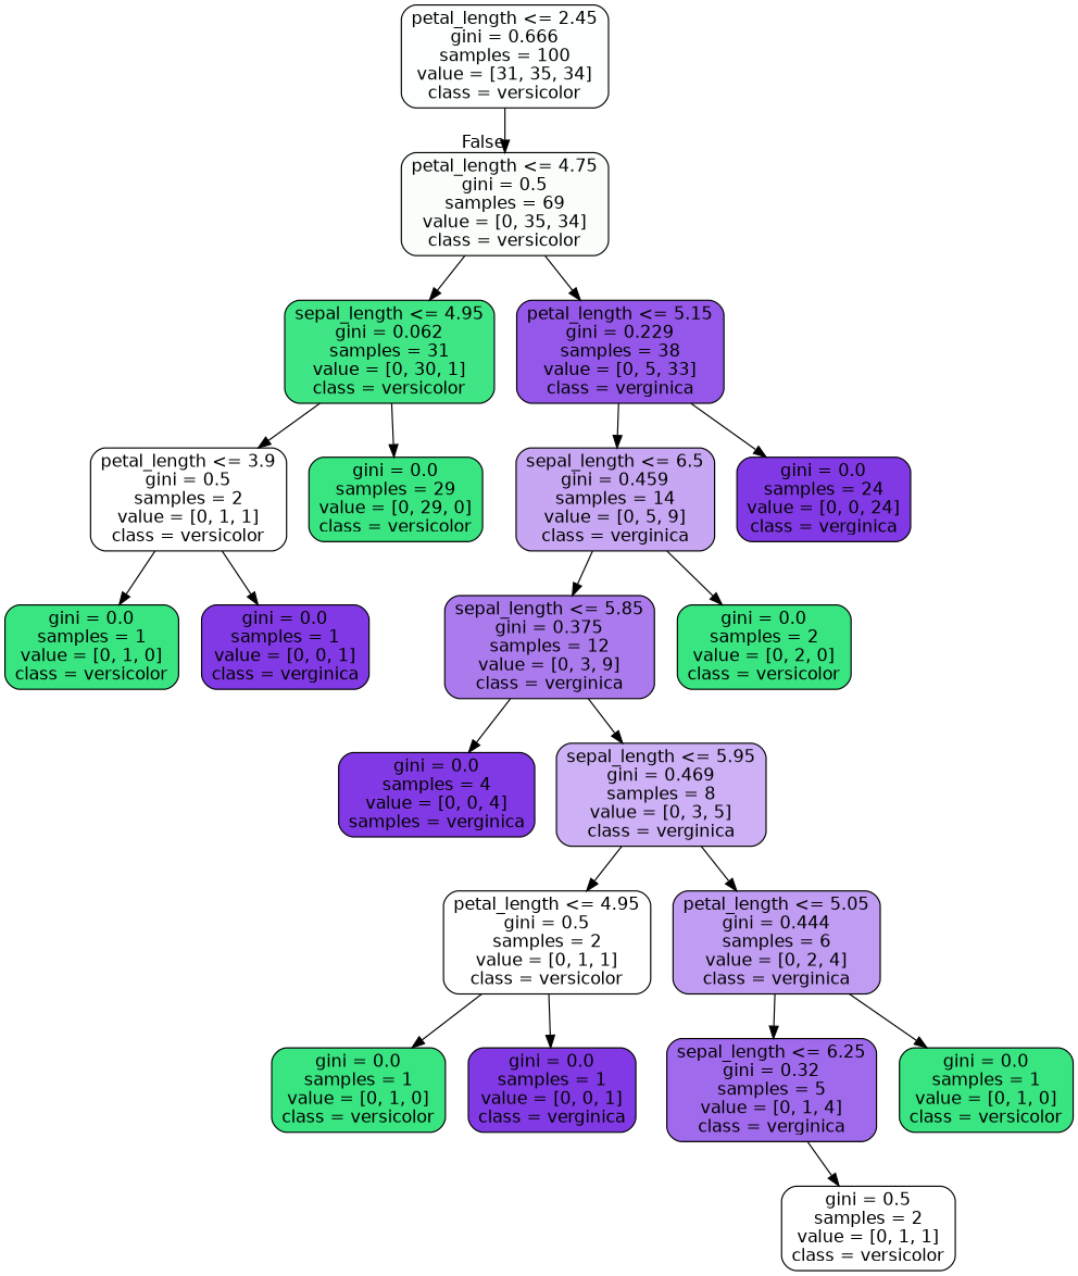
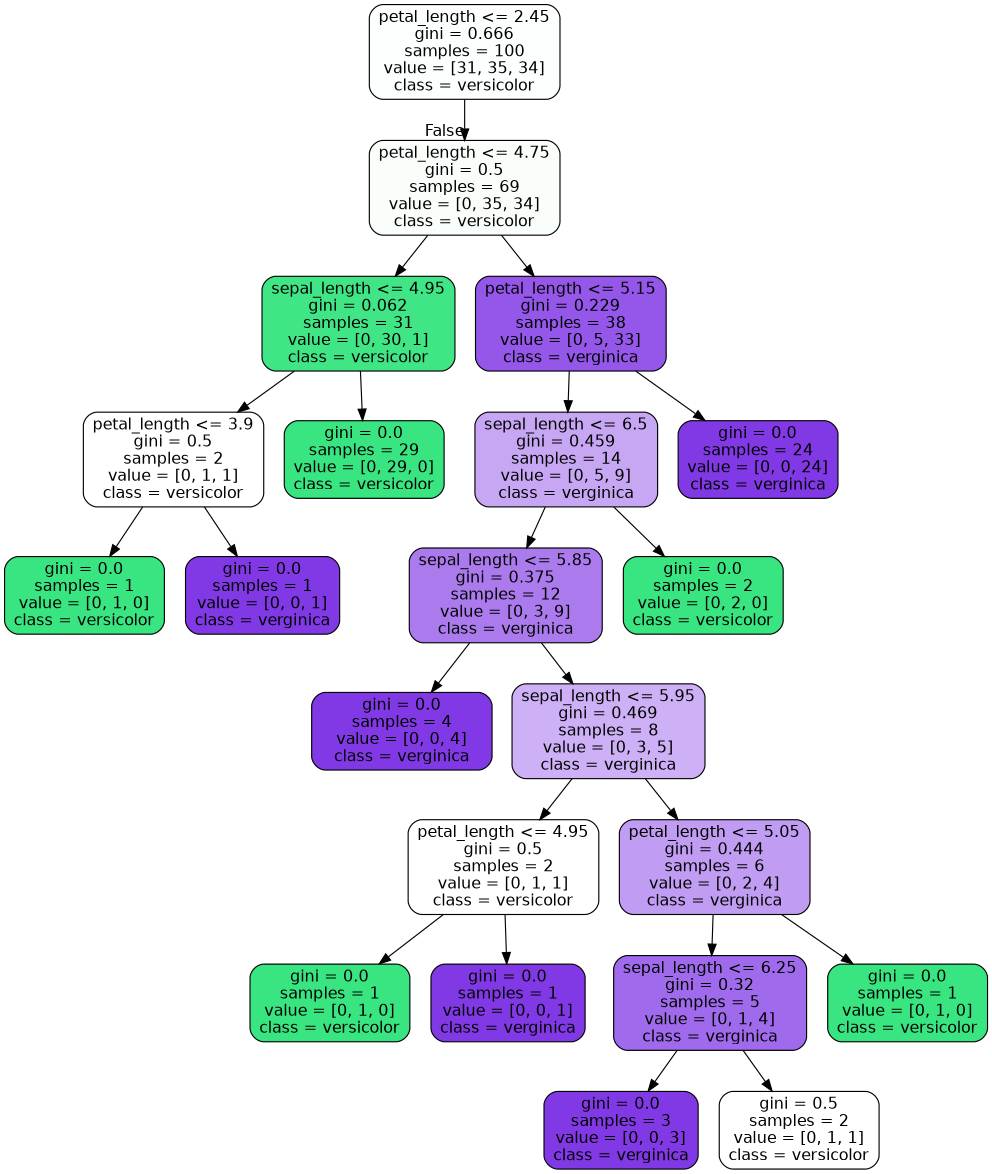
  digraph {
    node [color=black fillcolor="#39e581" fontname=helvetica shape=box style="filled, rounded"]
    edge [fontname=helvetica]
    n1 [fillcolor="#fcfffd" label="petal_length <= 2.45\ngini = 0.666\nsamples = 100\nvalue = [31, 35, 34]\nclass = versicolor"]
    n2 [fillcolor="#f9fefb" label="petal_length <= 4.75\ngini = 0.5\nsamples = 69\nvalue = [0, 35, 34]\nclass = versicolor"]
    n3 [fillcolor="#40e685" label="sepal_length <= 4.95\ngini = 0.062\nsamples = 31\nvalue = [0, 30, 1]\nclass = versicolor"]
    n4 [fillcolor="#9457e9" label="petal_length <= 5.15\ngini = 0.229\nsamples = 38\nvalue = [0, 5, 33]\nclass = verginica"]
    n5 [fillcolor="#ffffff" label="petal_length <= 3.9\ngini = 0.5\nsamples = 2\nvalue = [0, 1, 1]\nclass = versicolor"]
    n6 [label="gini = 0.0\nsamples = 29\nvalue = [0, 29, 0]\nclass = versicolor"]
    n7 [fillcolor="#c7a7f3" label="sepal_length <= 6.5\ngini = 0.459\nsamples = 14\nvalue = [0, 5, 9]\nclass = verginica"]
    n8 [fillcolor="#8139e5" label="gini = 0.0\nsamples = 24\nvalue = [0, 0, 24]\nclass = verginica"]
    n9 [label="gini = 0.0\nsamples = 1\nvalue = [0, 1, 0]\nclass = versicolor"]
    n10 [fillcolor="#8139e5" label="gini = 0.0\nsamples = 1\nvalue = [0, 0, 1]\nclass = verginica"]
    n11 [fillcolor="#ab7bee" label="sepal_length <= 5.85\ngini = 0.375\nsamples = 12\nvalue = [0, 3, 9]\nclass = verginica"]
    n12 [label="gini = 0.0\nsamples = 2\nvalue = [0, 2, 0]\nclass = versicolor"]
-   n13 [fillcolor="#8139e5" label="gini = 0.0\nsamples = 4\nvalue = [0, 0, 4]\nsamples = verginica"]
+   n13 [fillcolor="#8139e5" label="gini = 0.0\nsamples = 4\nvalue = [0, 0, 4]\nclass = verginica"]
    n14 [fillcolor="#cdb0f5" label="sepal_length <= 5.95\ngini = 0.469\nsamples = 8\nvalue = [0, 3, 5]\nclass = verginica"]
    n15 [fillcolor="#ffffff" label="petal_length <= 4.95\ngini = 0.5\nsamples = 2\nvalue = [0, 1, 1]\nclass = versicolor"]
    n16 [fillcolor="#c09cf2" label="petal_length <= 5.05\ngini = 0.444\nsamples = 6\nvalue = [0, 2, 4]\nclass = verginica"]
    n17 [label="gini = 0.0\nsamples = 1\nvalue = [0, 1, 0]\nclass = versicolor"]
    n18 [fillcolor="#8139e5" label="gini = 0.0\nsamples = 1\nvalue = [0, 0, 1]\nclass = verginica"]
    n19 [fillcolor="#a06aec" label="sepal_length <= 6.25\ngini = 0.32\nsamples = 5\nvalue = [0, 1, 4]\nclass = verginica"]
    n20 [label="gini = 0.0\nsamples = 1\nvalue = [0, 1, 0]\nclass = versicolor"]
+   n21 [fillcolor="#8139e5" label="gini = 0.0\nsamples = 3\nvalue = [0, 0, 3]\nclass = verginica"]
    n22 [fillcolor="#ffffff" label="gini = 0.5\nsamples = 2\nvalue = [0, 1, 1]\nclass = versicolor"]
    n1 -> n2 [headlabel=False labelangle=-45 labeldistance=2.5]
    n2 -> n3
    n2 -> n4
    n3 -> n5
    n3 -> n6
    n4 -> n7
    n4 -> n8
    n5 -> n9
    n5 -> n10
    n7 -> n11
    n7 -> n12
    n11 -> n13
    n11 -> n14
    n14 -> n15
    n14 -> n16
    n15 -> n17
    n15 -> n18
    n16 -> n19
    n16 -> n20
+   n19 -> n21
    n19 -> n22
  }
